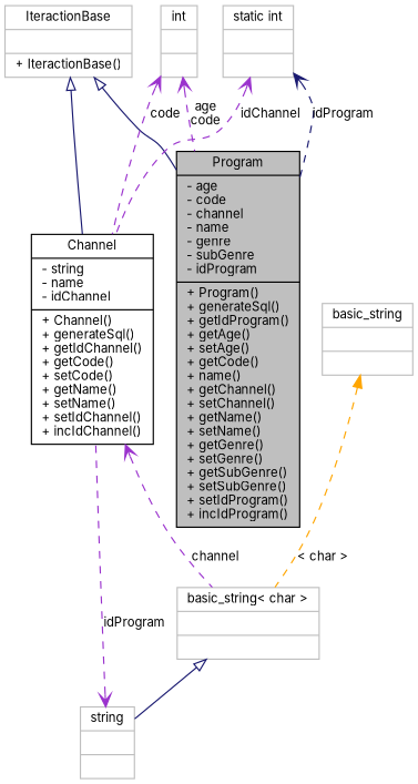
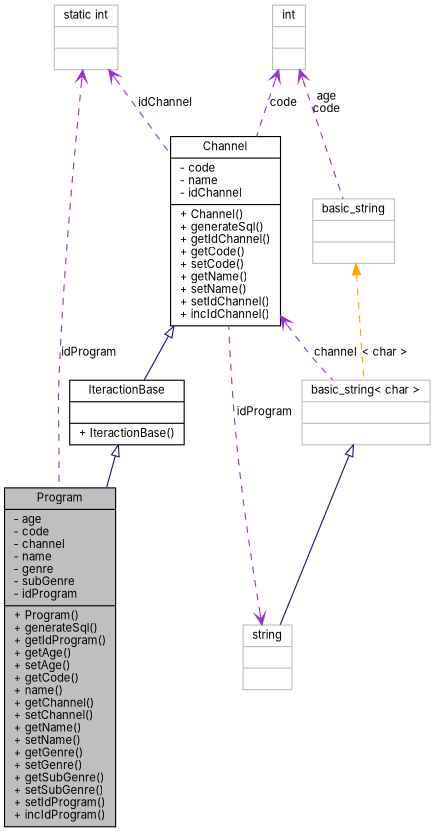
  digraph {
    fontname=Inter
    node [color=grey75 fillcolor=white fontname=Inter fontsize=10 shape=record style=filled]
    edge [arrowtail=open color=darkorchid3 dir=back fontname=Inter fontsize=10 labelfontname="FreeSans.ttf" labelfontsize=10 style=dashed]
    n1 [color=black fillcolor=grey75 fontcolor=black height=0.2 label="{Program\n|- age\l- code\l- channel\l- name\l- genre\l- subGenre\l- idProgram\l|+ Program()\l+ generateSql()\l+ getIdProgram()\l+ getAge()\l+ setAge()\l+ getCode()\l+ name()\l+ getChannel()\l+ setChannel()\l+ getName()\l+ setName()\l+ getGenre()\l+ setGenre()\l+ getSubGenre()\l+ setSubGenre()\l+ setIdProgram()\l+ incIdProgram()\l}" width=0.4]
-   n2 [height=0.2 label="{IteractionBase\n||+ IteractionBase()\l}" width=0.4]
-   n3 [color=black height=0.2 label="{Channel\n|- string\l- name\l- idChannel\l|+ Channel()\l+ generateSql()\l+ getIdChannel()\l+ getCode()\l+ setCode()\l+ getName()\l+ setName()\l+ setIdChannel()\l+ incIdChannel()\l}" width=0.4]
+   n2 [color=black height=0.2 label="{IteractionBase\n||+ IteractionBase()\l}" width=0.4]
+   n3 [color=black height=0.2 label="{Channel\n|- code\l- name\l- idChannel\l|+ Channel()\l+ generateSql()\l+ getIdChannel()\l+ getCode()\l+ setCode()\l+ getName()\l+ setName()\l+ setIdChannel()\l+ incIdChannel()\l}" width=0.4]
    n4 [height=0.2 label="{basic_string\< char \>\n||}" width=0.4]
    n5 [height=0.2 label="{int\n||}" width=0.4]
    n6 [height=0.2 label="{string\n||}" width=0.4]
    n7 [height=0.2 label="{basic_string\n||}" width=0.4]
    n8 [height=0.2 label="{static int\n||}" width=0.4]
    n2 -> n1 [arrowtail=empty color=midnightblue style=solid]
-   n2 -> n3 [arrowtail=empty color=midnightblue style=solid]
+   n3 -> n2 [arrowtail=empty color=midnightblue style=solid]
    n3 -> n4 [label=channel]
    n4 -> n6 [arrowtail=empty color=midnightblue style=solid]
-   n5 -> n1 [label="age\ncode"]
+   n5 -> n7 [label="age\ncode"]
    n5 -> n3 [label=code]
    n6 -> n3 [label=idProgram]
    n7 -> n4 [color=orange label="\< char \>" arrowtail=""]
-   n8 -> n1 [color=midnightblue label=idProgram]
+   n8 -> n1 [label=idProgram]
    n8 -> n3 [label=idChannel]
  }
